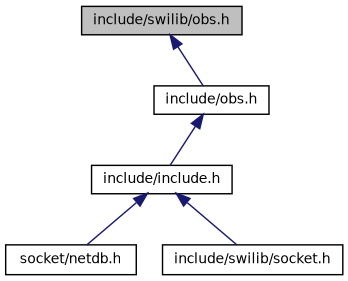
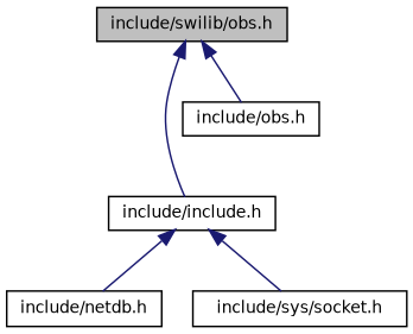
  digraph {
    node [color=black fillcolor=white fontname=Helvetica fontsize=10 shape=record style=filled]
    edge [color=midnightblue dir=back fontname=Helvetica fontsize=10 labelfontname=Helvetica labelfontsize=10 style=solid]
    n1 [fillcolor=grey75 fontcolor=black height=0.2 label="include/swilib/obs.h" width=0.4]
    n2 [height=0.2 label="include/include.h" width=0.4]
    n3 [height=0.2 label="include/obs.h" width=0.4]
-   n4 [height=0.2 label="socket/netdb.h" width=0.4]
-   n5 [height=0.2 label="include/swilib/socket.h" width=0.4]
-   n3 -> n2
+   n4 [height=0.2 label="include/netdb.h" width=0.4]
+   n5 [height=0.2 label="include/sys/socket.h" width=0.4]
+   n1 -> n2
    n1 -> n3
    n2 -> n4
    n2 -> n5
  }
